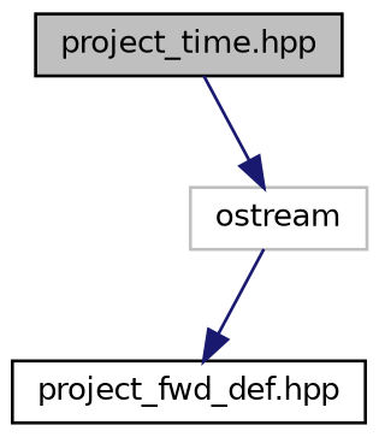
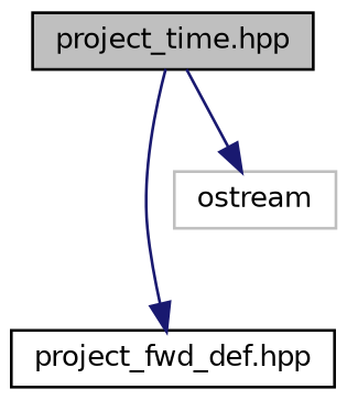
  digraph {
    node [color=black fontname=Helvetica fontsize=10 shape=record]
    edge [color=midnightblue fontname=Helvetica fontsize=10 labelfontname=Helvetica labelfontsize=10 style=solid]
    n1 [fillcolor=grey75 fontcolor=black height=0.2 label="project_time.hpp" style=filled width=0.4]
    n2 [height=0.2 label="project_fwd_def.hpp" width=0.4]
    n3 [color=grey75 height=0.2 label=ostream width=0.4]
-   n3 -> n2
+   n1 -> n2
    n1 -> n3
  }
